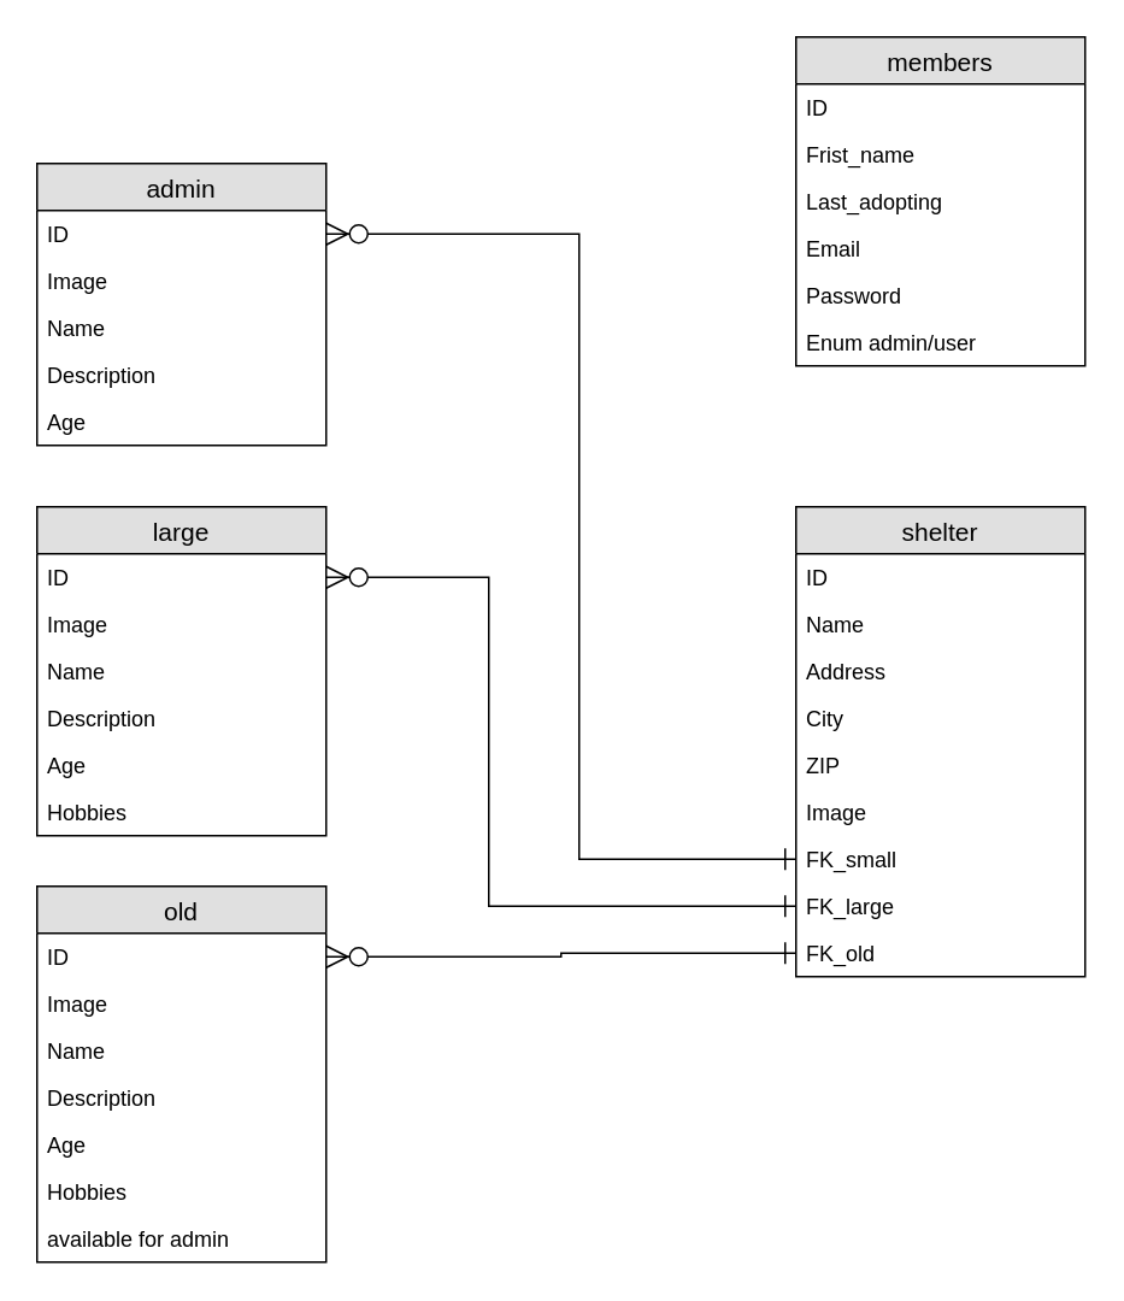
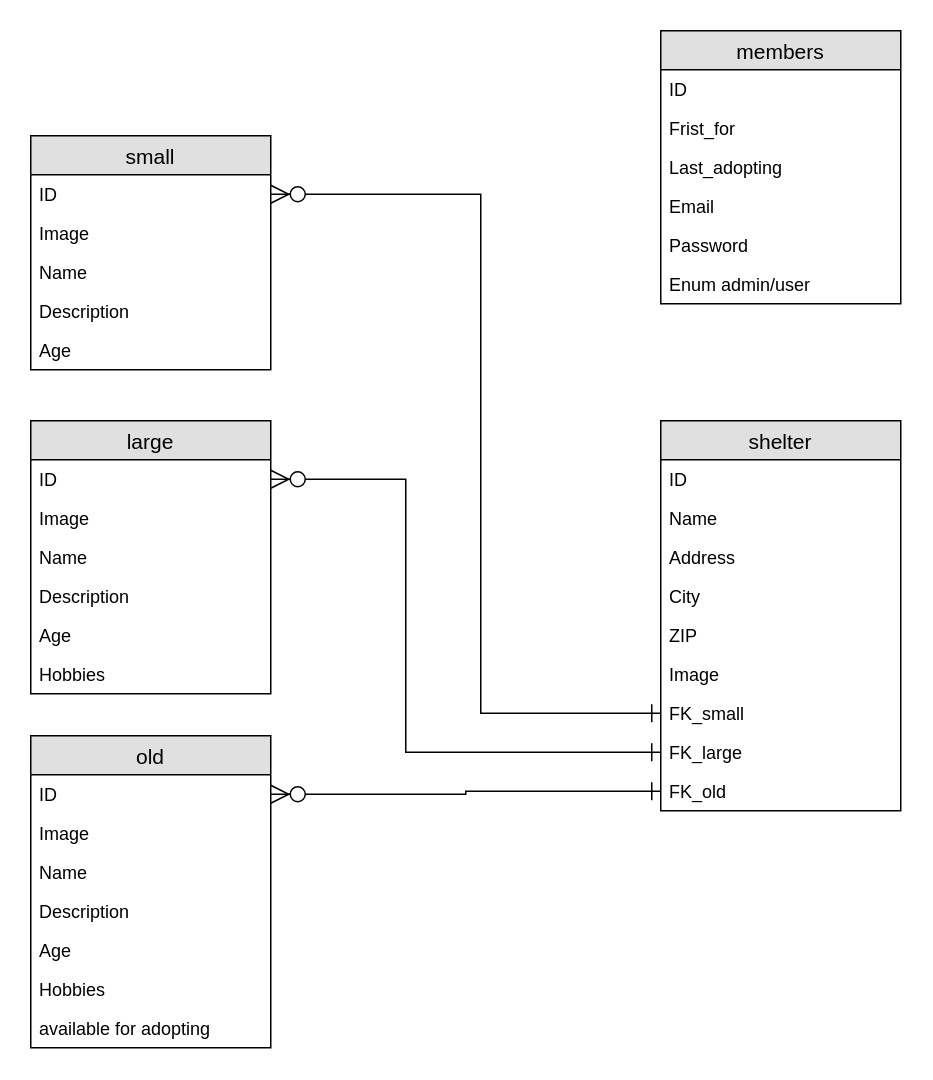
  <mxCell id="0" />
  <mxCell id="1" parent="0" />
- <mxCell id="2" value="admin" style="swimlane;fontStyle=0;childLayout=stackLayout;horizontal=1;startSize=26;fillColor=#e0e0e0;horizontalStack=0;resizeParent=1;resizeParentMax=0;resizeLast=0;collapsible=1;marginBottom=0;swimlaneFillColor=#ffffff;align=center;fontSize=14;" vertex="1" parent="1"><mxGeometry x="20" y="90" width="160" height="156" as="geometry" /></mxCell>
+ <mxCell id="2" value="small" style="swimlane;fontStyle=0;childLayout=stackLayout;horizontal=1;startSize=26;fillColor=#e0e0e0;horizontalStack=0;resizeParent=1;resizeParentMax=0;resizeLast=0;collapsible=1;marginBottom=0;swimlaneFillColor=#ffffff;align=center;fontSize=14;" vertex="1" parent="1"><mxGeometry x="20" y="90" width="160" height="156" as="geometry" /></mxCell>
  <mxCell id="3" value="ID" style="text;strokeColor=none;fillColor=none;spacingLeft=4;spacingRight=4;overflow=hidden;rotatable=0;points=[[0,0.5],[1,0.5]];portConstraint=eastwest;fontSize=12;" vertex="1" parent="2"><mxGeometry y="26" width="160" height="26" as="geometry" /></mxCell>
  <mxCell id="4" value="Image" style="text;strokeColor=none;fillColor=none;spacingLeft=4;spacingRight=4;overflow=hidden;rotatable=0;points=[[0,0.5],[1,0.5]];portConstraint=eastwest;fontSize=12;" vertex="1" parent="2"><mxGeometry y="52" width="160" height="26" as="geometry" /></mxCell>
  <mxCell id="5" value="Name" style="text;strokeColor=none;fillColor=none;spacingLeft=4;spacingRight=4;overflow=hidden;rotatable=0;points=[[0,0.5],[1,0.5]];portConstraint=eastwest;fontSize=12;" vertex="1" parent="2"><mxGeometry y="78" width="160" height="26" as="geometry" /></mxCell>
  <mxCell id="6" value="Description" style="text;strokeColor=none;fillColor=none;spacingLeft=4;spacingRight=4;overflow=hidden;rotatable=0;points=[[0,0.5],[1,0.5]];portConstraint=eastwest;fontSize=12;" vertex="1" parent="2"><mxGeometry y="104" width="160" height="26" as="geometry" /></mxCell>
  <mxCell id="7" value="Age" style="text;strokeColor=none;fillColor=none;spacingLeft=4;spacingRight=4;overflow=hidden;rotatable=0;points=[[0,0.5],[1,0.5]];portConstraint=eastwest;fontSize=12;" vertex="1" parent="2"><mxGeometry y="130" width="160" height="26" as="geometry" /></mxCell>
  <mxCell id="8" value="large" style="swimlane;fontStyle=0;childLayout=stackLayout;horizontal=1;startSize=26;fillColor=#e0e0e0;horizontalStack=0;resizeParent=1;resizeParentMax=0;resizeLast=0;collapsible=1;marginBottom=0;swimlaneFillColor=#ffffff;align=center;fontSize=14;" vertex="1" parent="1"><mxGeometry x="20" y="280" width="160" height="182" as="geometry" /></mxCell>
  <mxCell id="9" value="ID" style="text;strokeColor=none;fillColor=none;spacingLeft=4;spacingRight=4;overflow=hidden;rotatable=0;points=[[0,0.5],[1,0.5]];portConstraint=eastwest;fontSize=12;" vertex="1" parent="8"><mxGeometry y="26" width="160" height="26" as="geometry" /></mxCell>
  <mxCell id="10" value="Image" style="text;strokeColor=none;fillColor=none;spacingLeft=4;spacingRight=4;overflow=hidden;rotatable=0;points=[[0,0.5],[1,0.5]];portConstraint=eastwest;fontSize=12;" vertex="1" parent="8"><mxGeometry y="52" width="160" height="26" as="geometry" /></mxCell>
  <mxCell id="11" value="Name" style="text;strokeColor=none;fillColor=none;spacingLeft=4;spacingRight=4;overflow=hidden;rotatable=0;points=[[0,0.5],[1,0.5]];portConstraint=eastwest;fontSize=12;" vertex="1" parent="8"><mxGeometry y="78" width="160" height="26" as="geometry" /></mxCell>
  <mxCell id="12" value="Description" style="text;strokeColor=none;fillColor=none;spacingLeft=4;spacingRight=4;overflow=hidden;rotatable=0;points=[[0,0.5],[1,0.5]];portConstraint=eastwest;fontSize=12;" vertex="1" parent="8"><mxGeometry y="104" width="160" height="26" as="geometry" /></mxCell>
  <mxCell id="13" value="Age" style="text;strokeColor=none;fillColor=none;spacingLeft=4;spacingRight=4;overflow=hidden;rotatable=0;points=[[0,0.5],[1,0.5]];portConstraint=eastwest;fontSize=12;" vertex="1" parent="8"><mxGeometry y="130" width="160" height="26" as="geometry" /></mxCell>
  <mxCell id="14" value="Hobbies" style="text;strokeColor=none;fillColor=none;spacingLeft=4;spacingRight=4;overflow=hidden;rotatable=0;points=[[0,0.5],[1,0.5]];portConstraint=eastwest;fontSize=12;" vertex="1" parent="8"><mxGeometry y="156" width="160" height="26" as="geometry" /></mxCell>
  <mxCell id="15" style="edgeStyle=orthogonalEdgeStyle;rounded=0;orthogonalLoop=1;jettySize=auto;html=1;exitX=1;exitY=0.5;exitDx=0;exitDy=0;entryX=0;entryY=0.5;entryDx=0;entryDy=0;startSize=10;fontSize=14;endArrow=ERone;endFill=0;startArrow=ERzeroToMany;startFill=1;endSize=10;" edge="1" parent="1" source="3" target="25"><mxGeometry relative="1" as="geometry"><Array as="points"><mxPoint x="320" y="129" /><mxPoint x="320" y="475" /></Array></mxGeometry></mxCell>
  <mxCell id="16" style="edgeStyle=orthogonalEdgeStyle;rounded=0;orthogonalLoop=1;jettySize=auto;html=1;exitX=1;exitY=0.5;exitDx=0;exitDy=0;entryX=0;entryY=0.5;entryDx=0;entryDy=0;startSize=10;fontSize=14;startArrow=ERzeroToMany;startFill=1;endArrow=ERone;endFill=0;endSize=10;" edge="1" parent="1" source="9" target="26"><mxGeometry relative="1" as="geometry"><Array as="points"><mxPoint x="270" y="319" /><mxPoint x="270" y="501" /></Array></mxGeometry></mxCell>
  <mxCell id="17" style="edgeStyle=orthogonalEdgeStyle;rounded=0;orthogonalLoop=1;jettySize=auto;html=1;exitX=1;exitY=0.5;exitDx=0;exitDy=0;startSize=10;fontSize=14;startArrow=ERzeroToMany;startFill=1;endSize=10;endArrow=ERone;endFill=0;" edge="1" parent="1" source="29" target="27"><mxGeometry relative="1" as="geometry" /></mxCell>
  <mxCell id="18" value="shelter" style="swimlane;fontStyle=0;childLayout=stackLayout;horizontal=1;startSize=26;fillColor=#e0e0e0;horizontalStack=0;resizeParent=1;resizeParentMax=0;resizeLast=0;collapsible=1;marginBottom=0;swimlaneFillColor=#ffffff;align=center;fontSize=14;" vertex="1" parent="1"><mxGeometry x="440" y="280" width="160" height="260" as="geometry" /></mxCell>
  <mxCell id="19" value="ID" style="text;strokeColor=none;fillColor=none;spacingLeft=4;spacingRight=4;overflow=hidden;rotatable=0;points=[[0,0.5],[1,0.5]];portConstraint=eastwest;fontSize=12;" vertex="1" parent="18"><mxGeometry y="26" width="160" height="26" as="geometry" /></mxCell>
  <mxCell id="20" value="Name" style="text;strokeColor=none;fillColor=none;spacingLeft=4;spacingRight=4;overflow=hidden;rotatable=0;points=[[0,0.5],[1,0.5]];portConstraint=eastwest;fontSize=12;" vertex="1" parent="18"><mxGeometry y="52" width="160" height="26" as="geometry" /></mxCell>
  <mxCell id="21" value="Address" style="text;strokeColor=none;fillColor=none;spacingLeft=4;spacingRight=4;overflow=hidden;rotatable=0;points=[[0,0.5],[1,0.5]];portConstraint=eastwest;fontSize=12;" vertex="1" parent="18"><mxGeometry y="78" width="160" height="26" as="geometry" /></mxCell>
  <mxCell id="22" value="City" style="text;strokeColor=none;fillColor=none;spacingLeft=4;spacingRight=4;overflow=hidden;rotatable=0;points=[[0,0.5],[1,0.5]];portConstraint=eastwest;fontSize=12;" vertex="1" parent="18"><mxGeometry y="104" width="160" height="26" as="geometry" /></mxCell>
  <mxCell id="23" value="ZIP" style="text;strokeColor=none;fillColor=none;spacingLeft=4;spacingRight=4;overflow=hidden;rotatable=0;points=[[0,0.5],[1,0.5]];portConstraint=eastwest;fontSize=12;" vertex="1" parent="18"><mxGeometry y="130" width="160" height="26" as="geometry" /></mxCell>
  <mxCell id="24" value="Image" style="text;strokeColor=none;fillColor=none;spacingLeft=4;spacingRight=4;overflow=hidden;rotatable=0;points=[[0,0.5],[1,0.5]];portConstraint=eastwest;fontSize=12;" vertex="1" parent="18"><mxGeometry y="156" width="160" height="26" as="geometry" /></mxCell>
  <mxCell id="25" value="FK_small" style="text;strokeColor=none;fillColor=none;spacingLeft=4;spacingRight=4;overflow=hidden;rotatable=0;points=[[0,0.5],[1,0.5]];portConstraint=eastwest;fontSize=12;" vertex="1" parent="18"><mxGeometry y="182" width="160" height="26" as="geometry" /></mxCell>
  <mxCell id="26" value="FK_large" style="text;strokeColor=none;fillColor=none;spacingLeft=4;spacingRight=4;overflow=hidden;rotatable=0;points=[[0,0.5],[1,0.5]];portConstraint=eastwest;fontSize=12;" vertex="1" parent="18"><mxGeometry y="208" width="160" height="26" as="geometry" /></mxCell>
  <mxCell id="27" value="FK_old" style="text;strokeColor=none;fillColor=none;spacingLeft=4;spacingRight=4;overflow=hidden;rotatable=0;points=[[0,0.5],[1,0.5]];portConstraint=eastwest;fontSize=12;" vertex="1" parent="18"><mxGeometry y="234" width="160" height="26" as="geometry" /></mxCell>
  <mxCell id="28" value="old" style="swimlane;fontStyle=0;childLayout=stackLayout;horizontal=1;startSize=26;fillColor=#e0e0e0;horizontalStack=0;resizeParent=1;resizeParentMax=0;resizeLast=0;collapsible=1;marginBottom=0;swimlaneFillColor=#ffffff;align=center;fontSize=14;" vertex="1" parent="1"><mxGeometry x="20" y="490" width="160" height="208" as="geometry" /></mxCell>
  <mxCell id="29" value="ID" style="text;strokeColor=none;fillColor=none;spacingLeft=4;spacingRight=4;overflow=hidden;rotatable=0;points=[[0,0.5],[1,0.5]];portConstraint=eastwest;fontSize=12;" vertex="1" parent="28"><mxGeometry y="26" width="160" height="26" as="geometry" /></mxCell>
  <mxCell id="30" value="Image" style="text;strokeColor=none;fillColor=none;spacingLeft=4;spacingRight=4;overflow=hidden;rotatable=0;points=[[0,0.5],[1,0.5]];portConstraint=eastwest;fontSize=12;" vertex="1" parent="28"><mxGeometry y="52" width="160" height="26" as="geometry" /></mxCell>
  <mxCell id="31" value="Name" style="text;strokeColor=none;fillColor=none;spacingLeft=4;spacingRight=4;overflow=hidden;rotatable=0;points=[[0,0.5],[1,0.5]];portConstraint=eastwest;fontSize=12;" vertex="1" parent="28"><mxGeometry y="78" width="160" height="26" as="geometry" /></mxCell>
  <mxCell id="32" value="Description" style="text;strokeColor=none;fillColor=none;spacingLeft=4;spacingRight=4;overflow=hidden;rotatable=0;points=[[0,0.5],[1,0.5]];portConstraint=eastwest;fontSize=12;" vertex="1" parent="28"><mxGeometry y="104" width="160" height="26" as="geometry" /></mxCell>
  <mxCell id="33" value="Age" style="text;strokeColor=none;fillColor=none;spacingLeft=4;spacingRight=4;overflow=hidden;rotatable=0;points=[[0,0.5],[1,0.5]];portConstraint=eastwest;fontSize=12;" vertex="1" parent="28"><mxGeometry y="130" width="160" height="26" as="geometry" /></mxCell>
  <mxCell id="34" value="Hobbies" style="text;strokeColor=none;fillColor=none;spacingLeft=4;spacingRight=4;overflow=hidden;rotatable=0;points=[[0,0.5],[1,0.5]];portConstraint=eastwest;fontSize=12;" vertex="1" parent="28"><mxGeometry y="156" width="160" height="26" as="geometry" /></mxCell>
- <mxCell id="35" value="available for admin" style="text;strokeColor=none;fillColor=none;spacingLeft=4;spacingRight=4;overflow=hidden;rotatable=0;points=[[0,0.5],[1,0.5]];portConstraint=eastwest;fontSize=12;" vertex="1" parent="28"><mxGeometry y="182" width="160" height="26" as="geometry" /></mxCell>
+ <mxCell id="35" value="available for adopting" style="text;strokeColor=none;fillColor=none;spacingLeft=4;spacingRight=4;overflow=hidden;rotatable=0;points=[[0,0.5],[1,0.5]];portConstraint=eastwest;fontSize=12;" vertex="1" parent="28"><mxGeometry y="182" width="160" height="26" as="geometry" /></mxCell>
  <mxCell id="36" value="members" style="swimlane;fontStyle=0;childLayout=stackLayout;horizontal=1;startSize=26;fillColor=#e0e0e0;horizontalStack=0;resizeParent=1;resizeParentMax=0;resizeLast=0;collapsible=1;marginBottom=0;swimlaneFillColor=#ffffff;align=center;fontSize=14;" vertex="1" parent="1"><mxGeometry x="440" y="20" width="160" height="182" as="geometry" /></mxCell>
  <mxCell id="37" value="ID" style="text;strokeColor=none;fillColor=none;spacingLeft=4;spacingRight=4;overflow=hidden;rotatable=0;points=[[0,0.5],[1,0.5]];portConstraint=eastwest;fontSize=12;" vertex="1" parent="36"><mxGeometry y="26" width="160" height="26" as="geometry" /></mxCell>
- <mxCell id="38" value="Frist_name" style="text;strokeColor=none;fillColor=none;spacingLeft=4;spacingRight=4;overflow=hidden;rotatable=0;points=[[0,0.5],[1,0.5]];portConstraint=eastwest;fontSize=12;" vertex="1" parent="36"><mxGeometry y="52" width="160" height="26" as="geometry" /></mxCell>
+ <mxCell id="38" value="Frist_for" style="text;strokeColor=none;fillColor=none;spacingLeft=4;spacingRight=4;overflow=hidden;rotatable=0;points=[[0,0.5],[1,0.5]];portConstraint=eastwest;fontSize=12;" vertex="1" parent="36"><mxGeometry y="52" width="160" height="26" as="geometry" /></mxCell>
  <mxCell id="39" value="Last_adopting" style="text;strokeColor=none;fillColor=none;spacingLeft=4;spacingRight=4;overflow=hidden;rotatable=0;points=[[0,0.5],[1,0.5]];portConstraint=eastwest;fontSize=12;" vertex="1" parent="36"><mxGeometry y="78" width="160" height="26" as="geometry" /></mxCell>
  <mxCell id="40" value="Email" style="text;strokeColor=none;fillColor=none;spacingLeft=4;spacingRight=4;overflow=hidden;rotatable=0;points=[[0,0.5],[1,0.5]];portConstraint=eastwest;fontSize=12;" vertex="1" parent="36"><mxGeometry y="104" width="160" height="26" as="geometry" /></mxCell>
  <mxCell id="41" value="Password" style="text;strokeColor=none;fillColor=none;spacingLeft=4;spacingRight=4;overflow=hidden;rotatable=0;points=[[0,0.5],[1,0.5]];portConstraint=eastwest;fontSize=12;" vertex="1" parent="36"><mxGeometry y="130" width="160" height="26" as="geometry" /></mxCell>
  <mxCell id="42" value="Enum admin/user" style="text;strokeColor=none;fillColor=none;spacingLeft=4;spacingRight=4;overflow=hidden;rotatable=0;points=[[0,0.5],[1,0.5]];portConstraint=eastwest;fontSize=12;" vertex="1" parent="36"><mxGeometry y="156" width="160" height="26" as="geometry" /></mxCell>
